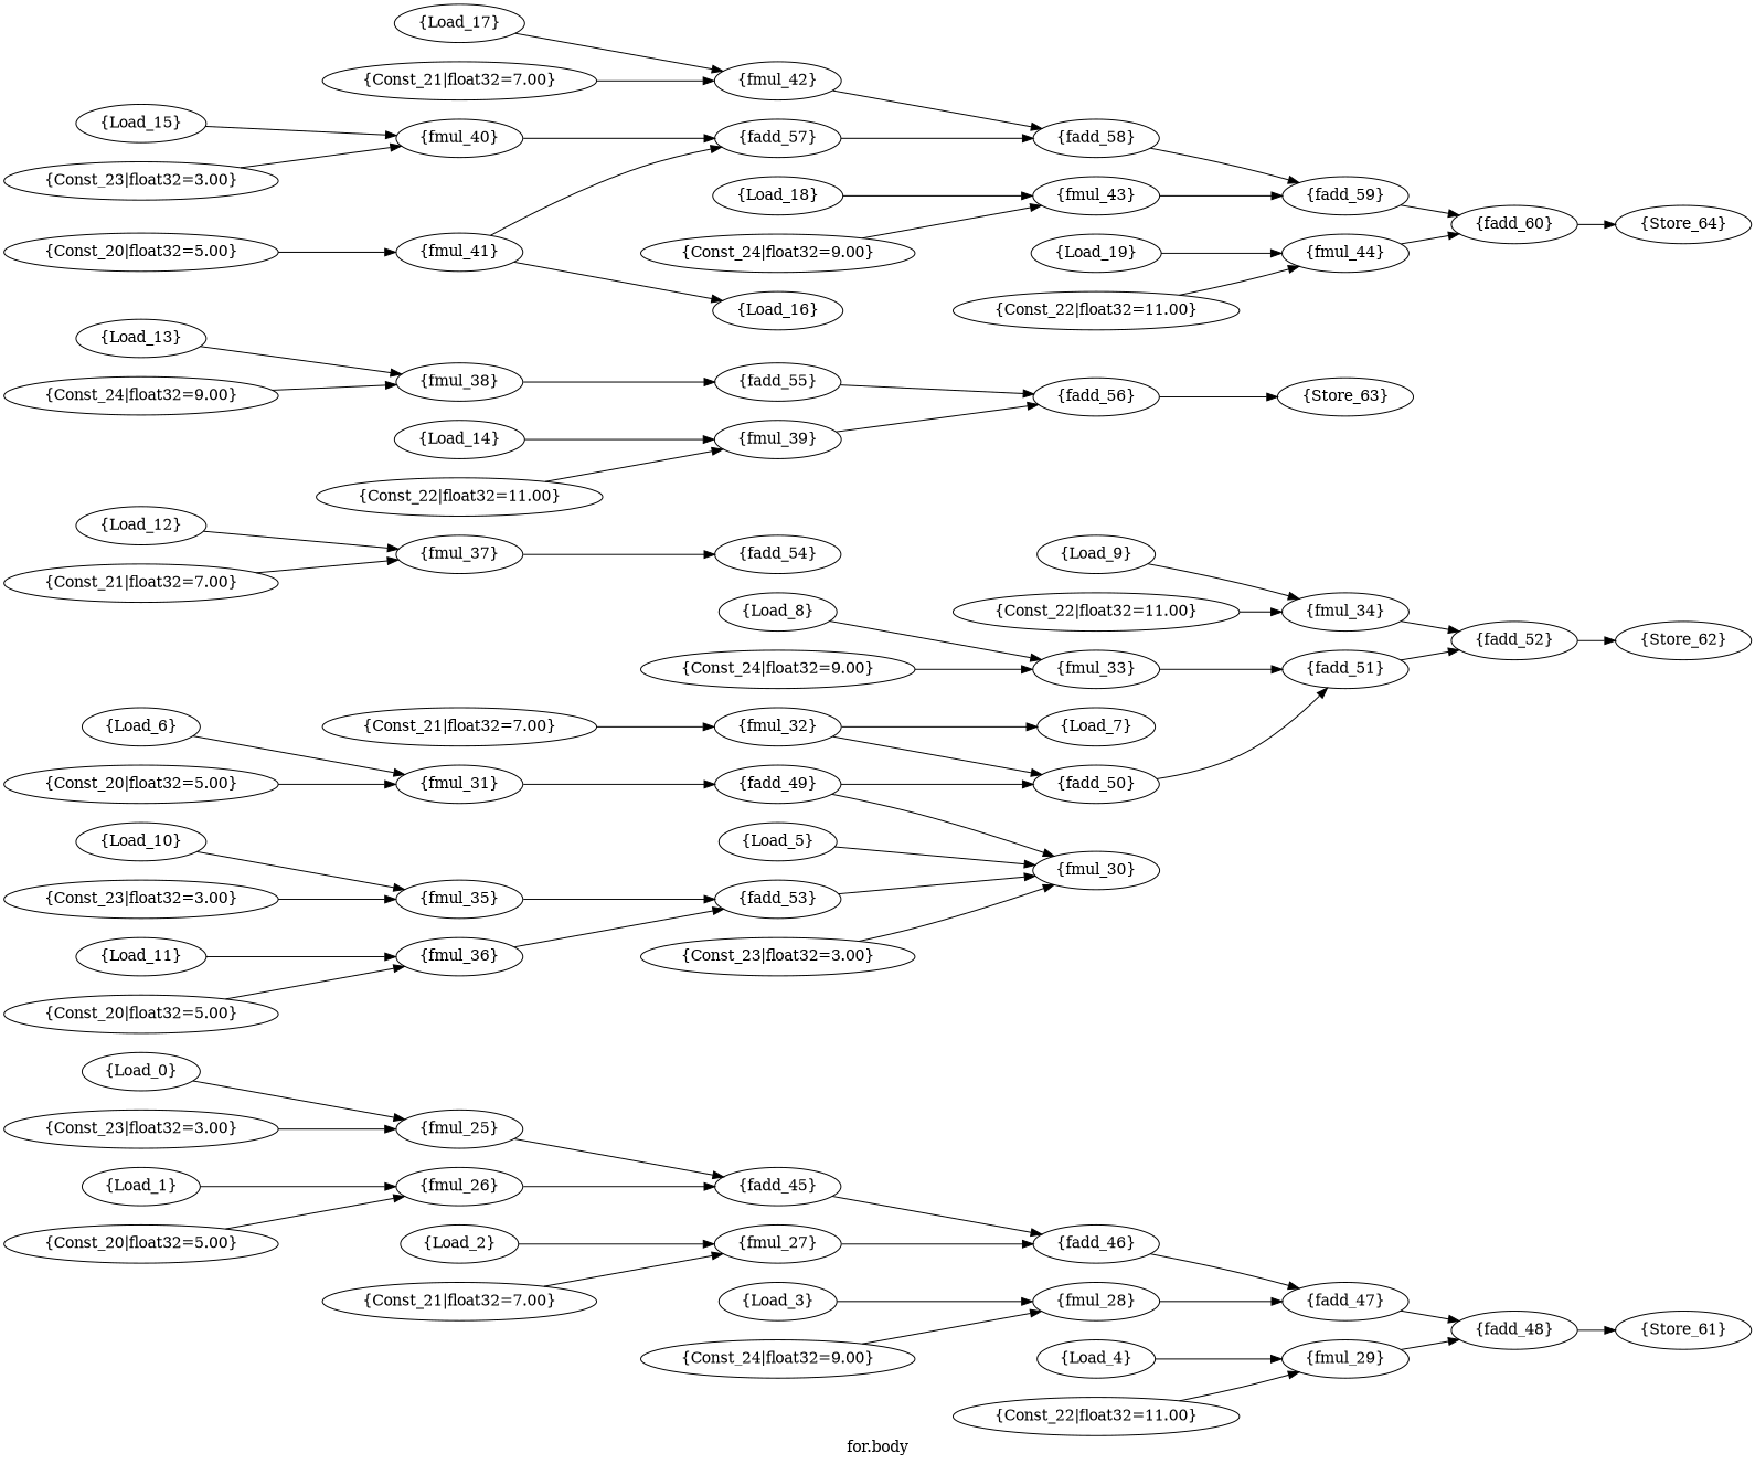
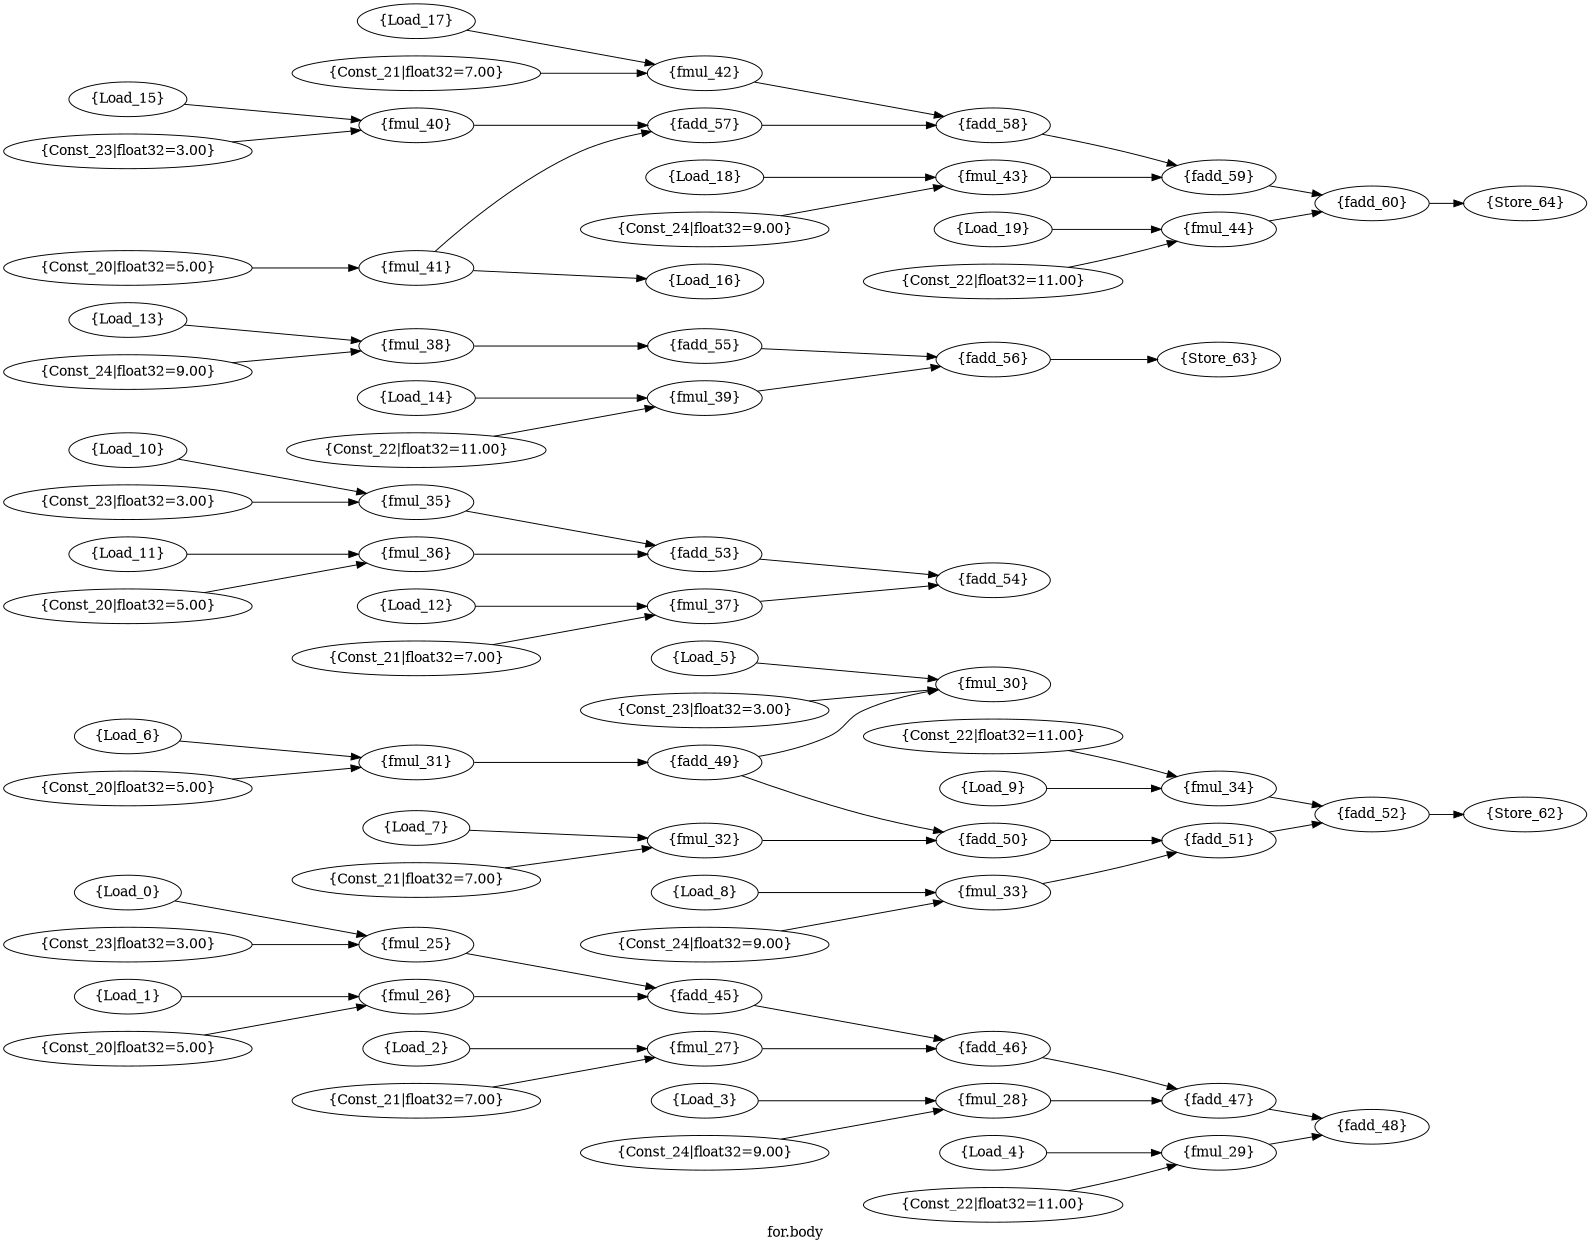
  strict digraph {
    label="for.body"
    rankdir=LR
    node [h_width=32 opcode=INPUT]
    edge [driver=outPinA load=Any2Pins]
    n1 [data=array label="{Load_0}"]
    n2 [label="{fmul_25}" opcode=FMUL]
    n3 [label="{fadd_45}" opcode=FADD]
    n4 [data=array label="{Load_1}"]
    n5 [label="{fmul_26}" opcode=FMUL]
    n6 [data=array label="{Load_2}"]
    n7 [label="{fmul_27}" opcode=FMUL]
    n8 [label="{fadd_46}" opcode=FADD]
    n9 [data=array label="{Load_3}"]
    n10 [label="{fmul_28}" opcode=FMUL]
    n11 [label="{fadd_47}" opcode=FADD]
    n12 [data=array label="{Load_4}"]
    n13 [label="{fmul_29}" opcode=FMUL]
    n14 [label="{fadd_48}" opcode=FADD]
    n15 [data=array label="{Load_5}"]
    n16 [label="{fmul_30}" opcode=FMUL]
    n17 [data=array label="{Load_6}"]
    n18 [label="{fmul_31}" opcode=FMUL]
    n19 [label="{fadd_49}" opcode=FADD]
    n20 [data=array label="{Load_7}"]
    n21 [label="{fmul_32}" opcode=FMUL]
    n22 [label="{fadd_50}" opcode=FADD]
    n23 [data=array label="{Load_8}"]
    n24 [label="{fmul_33}" opcode=FMUL]
    n25 [label="{fadd_51}" opcode=FADD]
    n26 [data=array label="{Load_9}"]
    n27 [label="{fmul_34}" opcode=FMUL]
    n28 [label="{fadd_52}" opcode=FADD]
    n29 [data=array label="{Load_10}"]
    n30 [label="{fmul_35}" opcode=FMUL]
    n31 [label="{fadd_53}" opcode=FADD]
    n32 [data=array label="{Load_11}"]
    n33 [label="{fmul_36}" opcode=FMUL]
    n34 [data=array label="{Load_12}"]
    n35 [label="{fmul_37}" opcode=FMUL]
    n36 [label="{fadd_54}" opcode=FADD]
    n37 [data=array label="{Load_13}"]
    n38 [label="{fmul_38}" opcode=FMUL]
    n39 [label="{fadd_55}" opcode=FADD]
    n40 [data=array label="{Load_14}"]
    n41 [label="{fmul_39}" opcode=FMUL]
    n42 [label="{fadd_56}" opcode=FADD]
    n43 [data=array label="{Load_15}"]
    n44 [label="{fmul_40}" opcode=FMUL]
    n45 [label="{fadd_57}" opcode=FADD]
    n46 [data=array label="{Load_16}"]
    n47 [label="{fmul_41}" opcode=FMUL]
    n48 [data=array label="{Load_17}"]
    n49 [label="{fmul_42}" opcode=FMUL]
    n50 [label="{fadd_58}" opcode=FADD]
    n51 [data=array label="{Load_18}"]
    n52 [label="{fmul_43}" opcode=FMUL]
    n53 [label="{fadd_59}" opcode=FADD]
    n54 [data=array label="{Load_19}"]
    n55 [label="{fmul_44}" opcode=FMUL]
    n56 [label="{fadd_60}" opcode=FADD]
-   n57 [data=arraySol label="{Store_61}" opcode=OUTPUT]
    n58 [data=arraySol label="{Store_62}" opcode=OUTPUT]
    n59 [data=arraySol label="{Store_63}" opcode=OUTPUT]
    n60 [data=arraySol label="{Store_64}" opcode=OUTPUT]
    n61 [constVal=1 float32=5.00 label="{Const_20|float32=5.00}" opcode=CONST]
    n62 [constVal=1 float32=5.00 label="{Const_20|float32=5.00}" opcode=CONST]
    n63 [constVal=1 float32=5.00 label="{Const_20|float32=5.00}" opcode=CONST]
    n64 [constVal=1 float32=5.00 label="{Const_20|float32=5.00}" opcode=CONST]
    n65 [constVal=1 float32=7.00 label="{Const_21|float32=7.00}" opcode=CONST]
    n66 [constVal=1 float32=7.00 label="{Const_21|float32=7.00}" opcode=CONST]
    n67 [constVal=1 float32=7.00 label="{Const_21|float32=7.00}" opcode=CONST]
    n68 [constVal=1 float32=7.00 label="{Const_21|float32=7.00}" opcode=CONST]
    n69 [constVal=1 float32=11.00 label="{Const_22|float32=11.00}" opcode=CONST]
    n70 [constVal=1 float32=11.00 label="{Const_22|float32=11.00}" opcode=CONST]
    n71 [constVal=1 float32=11.00 label="{Const_22|float32=11.00}" opcode=CONST]
    n72 [constVal=1 float32=11.00 label="{Const_22|float32=11.00}" opcode=CONST]
    n73 [constVal=1 float32=3.00 label="{Const_23|float32=3.00}" opcode=CONST]
    n74 [constVal=1 float32=3.00 label="{Const_23|float32=3.00}" opcode=CONST]
    n75 [constVal=1 float32=3.00 label="{Const_23|float32=3.00}" opcode=CONST]
    n76 [constVal=1 float32=3.00 label="{Const_23|float32=3.00}" opcode=CONST]
    n77 [constVal=1 float32=9.00 label="{Const_24|float32=9.00}" opcode=CONST]
    n78 [constVal=1 float32=9.00 label="{Const_24|float32=9.00}" opcode=CONST]
    n79 [constVal=1 float32=9.00 label="{Const_24|float32=9.00}" opcode=CONST]
    n80 [constVal=1 float32=9.00 label="{Const_24|float32=9.00}" opcode=CONST]
    n1 -> n2
    n2 -> n3
    n3 -> n8
    n4 -> n5
    n5 -> n3
    n6 -> n7
    n7 -> n8
    n8 -> n11
    n9 -> n10
    n10 -> n11
    n11 -> n14
    n12 -> n13
    n13 -> n14
-   n14 -> n57
    n15 -> n16
    n17 -> n18
    n18 -> n19
    n19 -> n16
    n19 -> n22
-   n21 -> n20
+   n20 -> n21
    n21 -> n22
    n22 -> n25
    n23 -> n24
    n24 -> n25
    n25 -> n28
    n26 -> n27
    n27 -> n28
    n28 -> n58
    n29 -> n30
    n30 -> n31
-   n31 -> n16
+   n31 -> n36
    n32 -> n33
    n33 -> n31
    n34 -> n35
    n35 -> n36
    n37 -> n38
    n38 -> n39
    n39 -> n42
    n40 -> n41
    n41 -> n42
    n42 -> n59
    n43 -> n44
    n44 -> n45
    n45 -> n50
    n47 -> n45
    n47 -> n46
    n48 -> n49
    n49 -> n50
    n50 -> n53
    n51 -> n52
    n52 -> n53
    n53 -> n56
    n54 -> n55
    n55 -> n56
    n56 -> n60
    n61 -> n18
    n62 -> n47
    n63 -> n5
    n64 -> n33
    n65 -> n35
    n66 -> n21
    n67 -> n49
    n68 -> n7
    n69 -> n41
    n70 -> n55
    n71 -> n27
    n72 -> n13
    n73 -> n30
    n74 -> n44
    n75 -> n2
    n76 -> n16
    n77 -> n24
    n78 -> n10
    n79 -> n38
    n80 -> n52
  }
